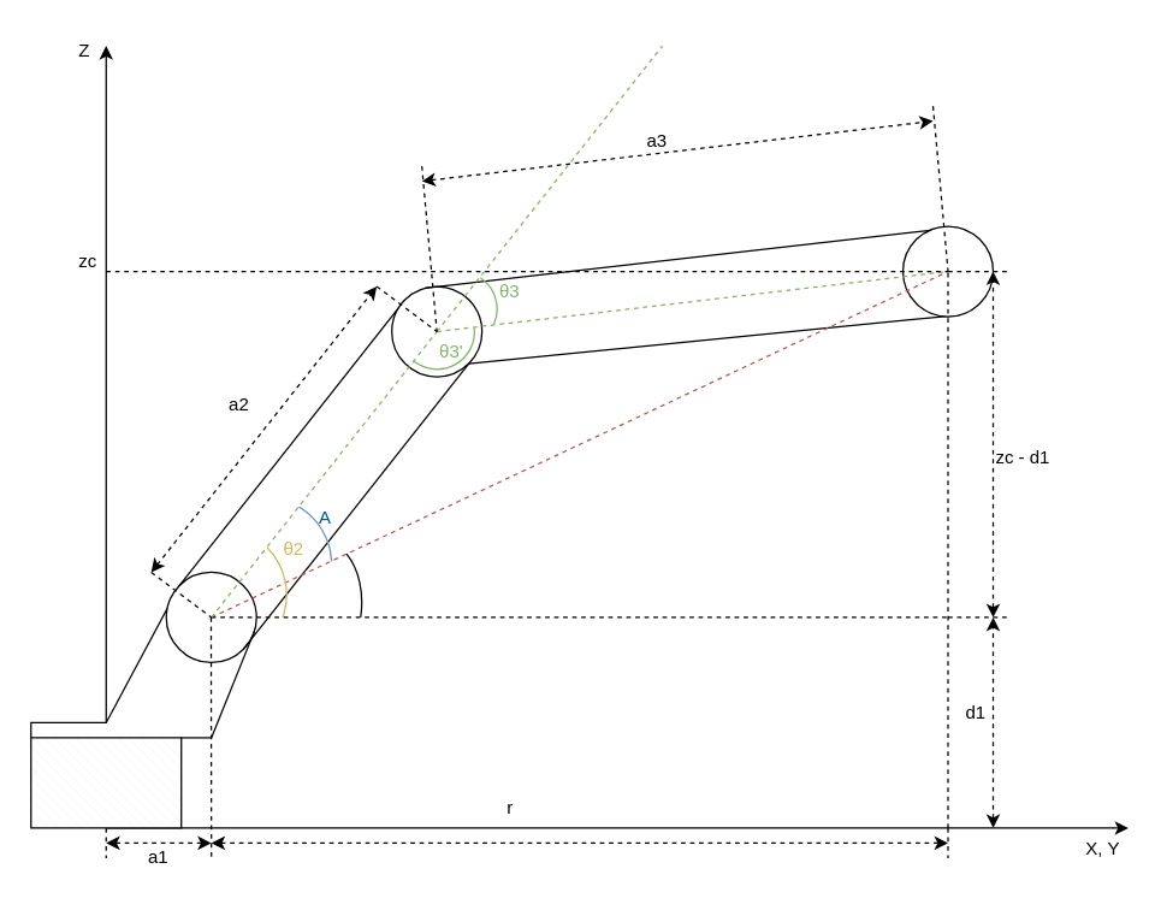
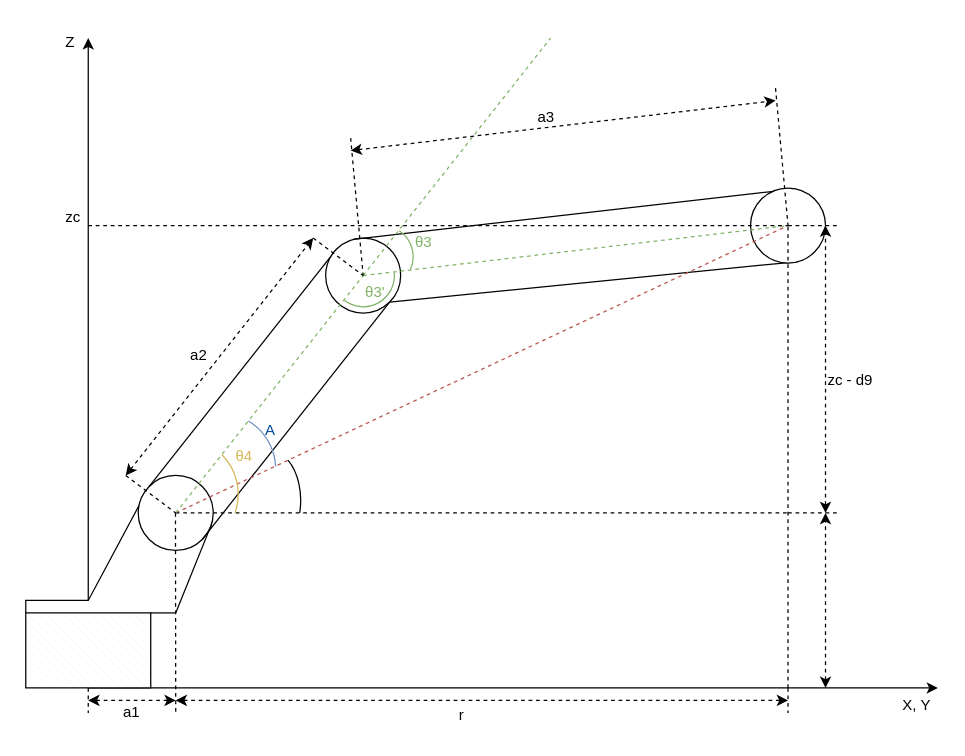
  <mxCell id="0" />
  <mxCell id="1" parent="0" />
  <mxCell id="2" value="" style="endArrow=classic;html=1;rounded=0;" parent="1" edge="1"><mxGeometry width="50" height="50" relative="1" as="geometry"><mxPoint x="70" y="550" as="sourcePoint" /><mxPoint x="750" y="550" as="targetPoint" /></mxGeometry></mxCell>
  <mxCell id="3" value="" style="endArrow=classic;html=1;rounded=0;" parent="1" edge="1"><mxGeometry width="50" height="50" relative="1" as="geometry"><mxPoint x="70" y="480" as="sourcePoint" /><mxPoint x="70" y="30" as="targetPoint" /></mxGeometry></mxCell>
  <mxCell id="4" value="" style="endArrow=classic;startArrow=classic;html=1;rounded=0;dashed=1;" parent="1" edge="1"><mxGeometry width="50" height="50" relative="1" as="geometry"><mxPoint x="70" y="560" as="sourcePoint" /><mxPoint x="140" y="560" as="targetPoint" /></mxGeometry></mxCell>
  <mxCell id="5" value="" style="endArrow=none;html=1;rounded=0;dashed=1;" parent="1" edge="1"><mxGeometry width="50" height="50" relative="1" as="geometry"><mxPoint x="70" y="550" as="sourcePoint" /><mxPoint x="70" y="570" as="targetPoint" /></mxGeometry></mxCell>
  <mxCell id="6" value="a1" style="text;html=1;strokeColor=none;fillColor=none;align=center;verticalAlign=middle;whiteSpace=wrap;rounded=0;" parent="1" vertex="1"><mxGeometry x="90" y="565" width="30" height="10" as="geometry" /></mxCell>
  <mxCell id="7" value="" style="verticalLabelPosition=bottom;verticalAlign=top;html=1;shape=mxgraph.basic.patternFillRect;fillStyle=diagRev;step=5;fillStrokeWidth=0.2;fillStrokeColor=#dddddd;" parent="1" vertex="1"><mxGeometry x="20" y="490" width="100" height="60" as="geometry" /></mxCell>
  <mxCell id="8" value="" style="endArrow=none;html=1;rounded=0;entryX=0;entryY=0;entryDx=0;entryDy=0;" parent="1" target="9" edge="1"><mxGeometry width="50" height="50" relative="1" as="geometry"><mxPoint x="20" y="490" as="sourcePoint" /><mxPoint x="110" y="450" as="targetPoint" /><Array as="points"><mxPoint x="20" y="480" /><mxPoint x="70" y="480" /></Array></mxGeometry></mxCell>
  <mxCell id="9" value="" style="ellipse;whiteSpace=wrap;html=1;aspect=fixed;" parent="1" vertex="1"><mxGeometry x="110" y="380" width="60" height="60" as="geometry" /></mxCell>
  <mxCell id="10" value="" style="endArrow=none;html=1;rounded=0;entryX=0.974;entryY=0.659;entryDx=0;entryDy=0;entryPerimeter=0;" parent="1" target="9" edge="1"><mxGeometry width="50" height="50" relative="1" as="geometry"><mxPoint x="140" y="490" as="sourcePoint" /><mxPoint x="170" y="420" as="targetPoint" /></mxGeometry></mxCell>
  <mxCell id="11" value="" style="endArrow=none;html=1;rounded=0;" parent="1" edge="1"><mxGeometry width="50" height="50" relative="1" as="geometry"><mxPoint x="120" y="490" as="sourcePoint" /><mxPoint x="140" y="490" as="targetPoint" /></mxGeometry></mxCell>
  <mxCell id="12" value="" style="endArrow=none;html=1;rounded=0;exitX=0;exitY=0;exitDx=0;exitDy=0;entryX=0;entryY=0;entryDx=0;entryDy=0;" parent="1" source="9" target="15" edge="1"><mxGeometry width="50" height="50" relative="1" as="geometry"><mxPoint x="120" y="390" as="sourcePoint" /><mxPoint x="270" y="230" as="targetPoint" /></mxGeometry></mxCell>
  <mxCell id="13" value="" style="endArrow=none;html=1;rounded=0;exitX=1;exitY=1;exitDx=0;exitDy=0;entryX=1;entryY=1;entryDx=0;entryDy=0;" parent="1" source="9" target="15" edge="1"><mxGeometry width="50" height="50" relative="1" as="geometry"><mxPoint x="169.997" y="418.787" as="sourcePoint" /><mxPoint x="321.21" y="260" as="targetPoint" /></mxGeometry></mxCell>
  <mxCell id="14" value="" style="endArrow=none;html=1;rounded=0;exitX=1;exitY=1;exitDx=0;exitDy=0;dashed=1;" parent="1" edge="1"><mxGeometry width="50" height="50" relative="1" as="geometry"><mxPoint x="139.8" y="410" as="sourcePoint" /><mxPoint x="140" y="570" as="targetPoint" /></mxGeometry></mxCell>
  <mxCell id="15" value="" style="ellipse;whiteSpace=wrap;html=1;aspect=fixed;" parent="1" vertex="1"><mxGeometry x="260" y="190" width="60" height="60" as="geometry" /></mxCell>
  <mxCell id="16" value="" style="endArrow=none;html=1;rounded=0;exitX=0.367;exitY=0.018;exitDx=0;exitDy=0;exitPerimeter=0;entryX=0.307;entryY=0.043;entryDx=0;entryDy=0;entryPerimeter=0;" parent="1" source="15" target="18" edge="1"><mxGeometry width="50" height="50" relative="1" as="geometry"><mxPoint x="309.997" y="249.997" as="sourcePoint" /><mxPoint x="550" y="140" as="targetPoint" /></mxGeometry></mxCell>
  <mxCell id="17" value="" style="endArrow=none;html=1;rounded=0;exitX=1;exitY=1;exitDx=0;exitDy=0;entryX=0.637;entryY=0.98;entryDx=0;entryDy=0;entryPerimeter=0;" parent="1" source="15" target="18" edge="1"><mxGeometry width="50" height="50" relative="1" as="geometry"><mxPoint x="310" y="271.08" as="sourcePoint" /><mxPoint x="577.98" y="190" as="targetPoint" /></mxGeometry></mxCell>
  <mxCell id="18" value="" style="ellipse;whiteSpace=wrap;html=1;aspect=fixed;" parent="1" vertex="1"><mxGeometry x="600" y="150" width="60" height="60" as="geometry" /></mxCell>
  <mxCell id="19" value="" style="endArrow=none;html=1;rounded=1;entryX=0.5;entryY=0.5;entryDx=0;entryDy=0;entryPerimeter=0;fillColor=#f8cecc;strokeColor=#B85450;dashed=1;" parent="1" target="18" edge="1"><mxGeometry width="50" height="50" relative="1" as="geometry"><mxPoint x="140" y="410" as="sourcePoint" /><mxPoint x="700" y="160" as="targetPoint" /></mxGeometry></mxCell>
  <mxCell id="20" value="" style="verticalLabelPosition=bottom;verticalAlign=top;html=1;shape=mxgraph.basic.arc;startAngle=0.101;endAngle=0.29;" parent="1" vertex="1"><mxGeometry x="190" y="360" width="50" height="80" as="geometry" /></mxCell>
  <mxCell id="21" value="" style="endArrow=none;dashed=1;html=1;rounded=1;" parent="1" edge="1"><mxGeometry width="50" height="50" relative="1" as="geometry"><mxPoint x="140" y="410" as="sourcePoint" /><mxPoint x="630" y="410" as="targetPoint" /></mxGeometry></mxCell>
  <mxCell id="22" value="" style="endArrow=none;dashed=1;html=1;rounded=1;" parent="1" edge="1"><mxGeometry width="50" height="50" relative="1" as="geometry"><mxPoint x="630" y="550" as="sourcePoint" /><mxPoint x="630" y="180" as="targetPoint" /></mxGeometry></mxCell>
  <mxCell id="23" value="" style="endArrow=none;dashed=1;html=1;rounded=1;entryX=0.5;entryY=0.5;entryDx=0;entryDy=0;entryPerimeter=0;fillColor=#d5e8d4;strokeColor=#82b366;" parent="1" target="15" edge="1"><mxGeometry width="50" height="50" relative="1" as="geometry"><mxPoint x="140" y="410" as="sourcePoint" /><mxPoint x="400" y="280" as="targetPoint" /></mxGeometry></mxCell>
  <mxCell id="24" value="" style="endArrow=none;dashed=1;html=1;rounded=1;fillColor=#d5e8d4;strokeColor=#82b366;" parent="1" edge="1"><mxGeometry width="50" height="50" relative="1" as="geometry"><mxPoint x="290" y="220" as="sourcePoint" /><mxPoint x="630" y="180" as="targetPoint" /></mxGeometry></mxCell>
  <mxCell id="25" value="" style="verticalLabelPosition=bottom;verticalAlign=top;html=1;shape=mxgraph.basic.arc;startAngle=0.126;endAngle=0.304;fillColor=#fff2cc;strokeColor=#D6B656;" parent="1" vertex="1"><mxGeometry x="100" y="350" width="90" height="90" as="geometry" /></mxCell>
  <mxCell id="26" value="" style="verticalLabelPosition=bottom;verticalAlign=top;html=1;shape=mxgraph.basic.arc;startAngle=0.086;endAngle=0.242;fillColor=#dae8fc;strokeColor=#6c8ebf;" parent="1" vertex="1"><mxGeometry x="130" y="330" width="90" height="90" as="geometry" /></mxCell>
  <mxCell id="27" value="&lt;font color=&quot;#004c99&quot;&gt;A&lt;/font&gt;" style="text;whiteSpace=wrap;html=1;" parent="1" vertex="1"><mxGeometry x="210" y="330" width="40" height="30" as="geometry" /></mxCell>
- <mxCell id="28" value="&lt;font color=&quot;#d6b656&quot;&gt;θ2&lt;/font&gt;" style="text;html=1;strokeColor=none;fillColor=none;align=center;verticalAlign=middle;whiteSpace=wrap;rounded=0;" parent="1" vertex="1"><mxGeometry x="180" y="360" width="30" height="10" as="geometry" /></mxCell>
+ <mxCell id="28" value="&lt;font color=&quot;#d6b656&quot;&gt;θ4&lt;/font&gt;" style="text;html=1;strokeColor=none;fillColor=none;align=center;verticalAlign=middle;whiteSpace=wrap;rounded=0;" parent="1" vertex="1"><mxGeometry x="180" y="360" width="30" height="10" as="geometry" /></mxCell>
  <mxCell id="29" value="" style="endArrow=none;dashed=1;html=1;rounded=1;entryX=0.5;entryY=0.5;entryDx=0;entryDy=0;entryPerimeter=0;fillColor=#d5e8d4;strokeColor=#82B366;endSize=6;" parent="1" edge="1"><mxGeometry width="50" height="50" relative="1" as="geometry"><mxPoint x="290" y="220" as="sourcePoint" /><mxPoint x="440" y="30" as="targetPoint" /></mxGeometry></mxCell>
  <mxCell id="30" value="" style="verticalLabelPosition=bottom;verticalAlign=top;html=1;shape=mxgraph.basic.arc;startAngle=0.094;endAngle=0.317;strokeColor=#82B366;" parent="1" vertex="1"><mxGeometry x="280" y="180" width="50" height="50" as="geometry" /></mxCell>
  <mxCell id="31" value="&lt;font color=&quot;#82b366&quot;&gt;θ3&lt;/font&gt;" style="text;whiteSpace=wrap;html=1;" parent="1" vertex="1"><mxGeometry x="330" y="180" width="40" height="30" as="geometry" /></mxCell>
  <mxCell id="32" value="" style="verticalLabelPosition=bottom;verticalAlign=top;html=1;shape=mxgraph.basic.arc;startAngle=0.235;endAngle=0.604;strokeColor=#82B366;" vertex="1" parent="1"><mxGeometry x="265" y="195" width="50" height="50" as="geometry" /></mxCell>
  <mxCell id="33" value="&lt;font color=&quot;#82b366&quot;&gt;θ3'&lt;/font&gt;" style="text;whiteSpace=wrap;html=1;" vertex="1" parent="1"><mxGeometry x="290" y="220" width="25" height="20" as="geometry" /></mxCell>
- <mxCell id="34" value="a2" style="text;whiteSpace=wrap;html=1;" vertex="1" parent="1"><mxGeometry x="150" y="255" width="20" height="20" as="geometry" /></mxCell>
+ <mxCell id="34" value="a2" style="text;whiteSpace=wrap;html=1;" vertex="1" parent="1"><mxGeometry x="150" y="270" width="20" height="20" as="geometry" /></mxCell>
  <mxCell id="35" value="a3" style="text;whiteSpace=wrap;html=1;" vertex="1" parent="1"><mxGeometry x="428" y="80" width="16" height="20" as="geometry" /></mxCell>
  <mxCell id="36" value="" style="endArrow=none;html=1;rounded=0;dashed=1;" edge="1" parent="1"><mxGeometry width="50" height="50" relative="1" as="geometry"><mxPoint x="620" y="70" as="sourcePoint" /><mxPoint x="630" y="180" as="targetPoint" /></mxGeometry></mxCell>
  <mxCell id="37" value="" style="endArrow=none;html=1;rounded=0;dashed=1;" edge="1" parent="1"><mxGeometry width="50" height="50" relative="1" as="geometry"><mxPoint x="280" y="110" as="sourcePoint" /><mxPoint x="290" y="220" as="targetPoint" /></mxGeometry></mxCell>
  <mxCell id="38" value="" style="endArrow=classic;startArrow=classic;html=1;rounded=0;dashed=1;" edge="1" parent="1"><mxGeometry width="50" height="50" relative="1" as="geometry"><mxPoint x="280" y="120" as="sourcePoint" /><mxPoint x="620" y="80" as="targetPoint" /></mxGeometry></mxCell>
  <mxCell id="39" value="" style="endArrow=none;html=1;rounded=0;dashed=1;entryX=0;entryY=0;entryDx=0;entryDy=0;" edge="1" parent="1"><mxGeometry width="50" height="50" relative="1" as="geometry"><mxPoint x="100" y="380" as="sourcePoint" /><mxPoint x="140" y="410" as="targetPoint" /></mxGeometry></mxCell>
  <mxCell id="40" value="" style="endArrow=none;html=1;rounded=0;dashed=1;entryX=0;entryY=0;entryDx=0;entryDy=0;" edge="1" parent="1"><mxGeometry width="50" height="50" relative="1" as="geometry"><mxPoint x="250" y="190" as="sourcePoint" /><mxPoint x="290" y="220" as="targetPoint" /></mxGeometry></mxCell>
  <mxCell id="41" value="" style="endArrow=classic;startArrow=classic;html=1;rounded=0;dashed=1;" edge="1" parent="1"><mxGeometry width="50" height="50" relative="1" as="geometry"><mxPoint x="100" y="380" as="sourcePoint" /><mxPoint x="250" y="190" as="targetPoint" /></mxGeometry></mxCell>
  <mxCell id="42" value="Z" style="text;whiteSpace=wrap;html=1;" vertex="1" parent="1"><mxGeometry x="50" y="20" width="16" height="20" as="geometry" /></mxCell>
  <mxCell id="43" value="X, Y" style="text;whiteSpace=wrap;html=1;" vertex="1" parent="1"><mxGeometry x="720" y="550" width="30" height="20" as="geometry" /></mxCell>
- <mxCell id="44" value="r" style="text;whiteSpace=wrap;html=1;" vertex="1" parent="1"><mxGeometry x="335" y="522.5" width="30" height="25" as="geometry" /></mxCell>
+ <mxCell id="44" value="r" style="text;whiteSpace=wrap;html=1;" vertex="1" parent="1"><mxGeometry x="365" y="557.5" width="30" height="25" as="geometry" /></mxCell>
  <mxCell id="45" value="" style="endArrow=none;html=1;rounded=0;dashed=1;" edge="1" parent="1"><mxGeometry width="50" height="50" relative="1" as="geometry"><mxPoint x="630" y="550" as="sourcePoint" /><mxPoint x="630" y="570" as="targetPoint" /></mxGeometry></mxCell>
  <mxCell id="46" value="" style="endArrow=classic;startArrow=classic;html=1;rounded=0;dashed=1;" edge="1" parent="1"><mxGeometry width="50" height="50" relative="1" as="geometry"><mxPoint x="140" y="560" as="sourcePoint" /><mxPoint x="630" y="560" as="targetPoint" /></mxGeometry></mxCell>
  <mxCell id="47" value="" style="endArrow=none;dashed=1;html=1;strokeWidth=1;rounded=0;" edge="1" parent="1"><mxGeometry width="50" height="50" relative="1" as="geometry"><mxPoint x="630" y="410" as="sourcePoint" /><mxPoint x="670" y="410" as="targetPoint" /></mxGeometry></mxCell>
  <mxCell id="48" value="" style="endArrow=none;dashed=1;html=1;strokeWidth=1;rounded=0;" edge="1" parent="1"><mxGeometry width="50" height="50" relative="1" as="geometry"><mxPoint x="630" y="180" as="sourcePoint" /><mxPoint x="670" y="180" as="targetPoint" /></mxGeometry></mxCell>
  <mxCell id="49" value="" style="endArrow=classic;startArrow=classic;html=1;rounded=0;dashed=1;" edge="1" parent="1"><mxGeometry width="50" height="50" relative="1" as="geometry"><mxPoint x="660" y="410" as="sourcePoint" /><mxPoint x="660" y="180" as="targetPoint" /></mxGeometry></mxCell>
  <mxCell id="50" value="" style="endArrow=classic;startArrow=classic;html=1;rounded=0;dashed=1;" edge="1" parent="1"><mxGeometry width="50" height="50" relative="1" as="geometry"><mxPoint x="660" y="550" as="sourcePoint" /><mxPoint x="660" y="410" as="targetPoint" /></mxGeometry></mxCell>
- <mxCell id="51" value="d1" style="text;whiteSpace=wrap;html=1;" vertex="1" parent="1"><mxGeometry x="640" y="460" width="20" height="20" as="geometry" /></mxCell>
  <mxCell id="52" value="" style="endArrow=none;dashed=1;html=1;strokeWidth=1;rounded=0;" edge="1" parent="1"><mxGeometry width="50" height="50" relative="1" as="geometry"><mxPoint x="70" y="180" as="sourcePoint" /><mxPoint x="630" y="180" as="targetPoint" /></mxGeometry></mxCell>
  <mxCell id="53" value="zc" style="text;whiteSpace=wrap;html=1;" vertex="1" parent="1"><mxGeometry x="50" y="160" width="16" height="20" as="geometry" /></mxCell>
- <mxCell id="54" value="zc - d1" style="text;whiteSpace=wrap;html=1;" vertex="1" parent="1"><mxGeometry x="660" y="290" width="40" height="20" as="geometry" /></mxCell>
+ <mxCell id="54" value="zc - d9" style="text;whiteSpace=wrap;html=1;" vertex="1" parent="1"><mxGeometry x="660" y="290" width="40" height="20" as="geometry" /></mxCell>
